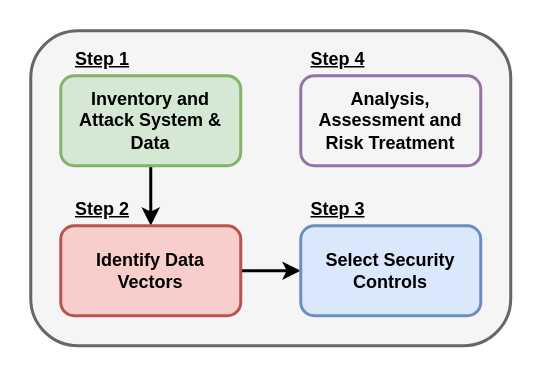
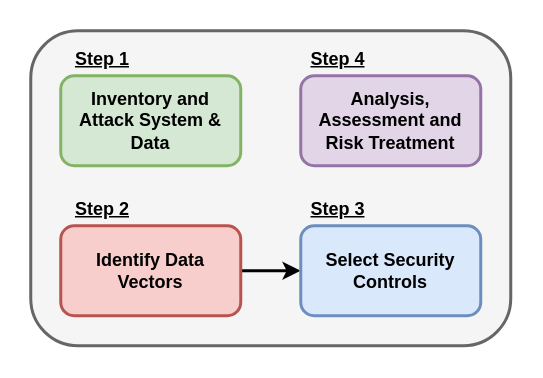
  <mxCell id="0" />
  <mxCell id="1" parent="0" />
  <mxCell id="2" value="" style="rounded=1;whiteSpace=wrap;html=1;strokeWidth=2;fillColor=#f5f5f5;fontColor=#333333;strokeColor=#666666;" vertex="1" parent="1"><mxGeometry x="20" y="20" width="320" height="210" as="geometry" /></mxCell>
- <mxCell id="3" style="edgeStyle=orthogonalEdgeStyle;rounded=0;orthogonalLoop=1;jettySize=auto;html=1;exitX=0.5;exitY=1;exitDx=0;exitDy=0;entryX=0.5;entryY=0;entryDx=0;entryDy=0;strokeWidth=2;" edge="1" parent="1" source="4" target="6"><mxGeometry relative="1" as="geometry" /></mxCell>
  <mxCell id="4" value="&lt;b&gt;Inventory and Attack System &amp;amp; Data&lt;/b&gt;" style="rounded=1;whiteSpace=wrap;html=1;strokeWidth=2;fillColor=#d5e8d4;strokeColor=#82b366;" vertex="1" parent="1"><mxGeometry x="40" y="50" width="120" height="60" as="geometry" /></mxCell>
  <mxCell id="5" style="edgeStyle=orthogonalEdgeStyle;rounded=0;orthogonalLoop=1;jettySize=auto;html=1;exitX=1;exitY=0.5;exitDx=0;exitDy=0;entryX=0;entryY=0.5;entryDx=0;entryDy=0;strokeWidth=2;" edge="1" parent="1" source="6" target="7"><mxGeometry relative="1" as="geometry" /></mxCell>
  <mxCell id="6" value="&lt;b&gt;Identify Data Vectors&lt;/b&gt;" style="rounded=1;whiteSpace=wrap;html=1;strokeWidth=2;fillColor=#f8cecc;strokeColor=#b85450;" vertex="1" parent="1"><mxGeometry x="40" y="150" width="120" height="60" as="geometry" /></mxCell>
  <mxCell id="7" value="&lt;b&gt;Select Security Controls&lt;/b&gt;" style="rounded=1;whiteSpace=wrap;html=1;strokeWidth=2;fillColor=#dae8fc;strokeColor=#6c8ebf;" vertex="1" parent="1"><mxGeometry x="200" y="150" width="120" height="60" as="geometry" /></mxCell>
- <mxCell id="8" value="&lt;b&gt;Analysis, Assessment and Risk Treatment&lt;/b&gt;" style="rounded=1;whiteSpace=wrap;html=1;strokeWidth=2;fillColor=#f5f5f5;strokeColor=#9673a6;" vertex="1" parent="1"><mxGeometry x="200" y="50" width="120" height="60" as="geometry" /></mxCell>
+ <mxCell id="8" value="&lt;b&gt;Analysis, Assessment and Risk Treatment&lt;/b&gt;" style="rounded=1;whiteSpace=wrap;html=1;strokeWidth=2;fillColor=#e1d5e7;strokeColor=#9673a6;" vertex="1" parent="1"><mxGeometry x="200" y="50" width="120" height="60" as="geometry" /></mxCell>
  <mxCell id="9" value="&lt;b&gt;&lt;u&gt;Step 2&lt;/u&gt;&lt;/b&gt;" style="text;html=1;strokeColor=none;fillColor=none;align=center;verticalAlign=middle;whiteSpace=wrap;rounded=0;" vertex="1" parent="1"><mxGeometry x="38" y="124" width="60" height="30" as="geometry" /></mxCell>
  <mxCell id="10" value="&lt;b&gt;&lt;u&gt;Step 1&lt;/u&gt;&lt;/b&gt;" style="text;html=1;strokeColor=none;fillColor=none;align=center;verticalAlign=middle;whiteSpace=wrap;rounded=0;" vertex="1" parent="1"><mxGeometry x="38" y="24" width="60" height="30" as="geometry" /></mxCell>
  <mxCell id="11" value="&lt;b&gt;&lt;u&gt;Step 4&lt;/u&gt;&lt;/b&gt;" style="text;html=1;strokeColor=none;fillColor=none;align=center;verticalAlign=middle;whiteSpace=wrap;rounded=0;" vertex="1" parent="1"><mxGeometry x="195" y="24" width="60" height="30" as="geometry" /></mxCell>
  <mxCell id="12" value="&lt;b&gt;&lt;u&gt;Step 3&lt;/u&gt;&lt;/b&gt;" style="text;html=1;strokeColor=none;fillColor=none;align=center;verticalAlign=middle;whiteSpace=wrap;rounded=0;" vertex="1" parent="1"><mxGeometry x="195" y="124" width="60" height="30" as="geometry" /></mxCell>
